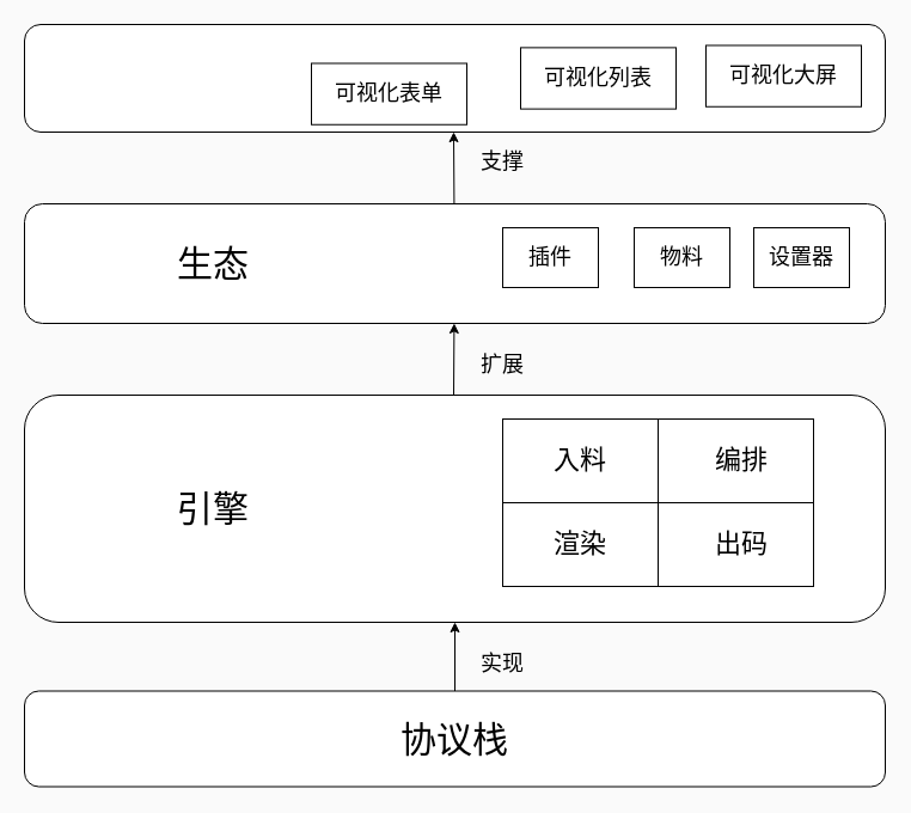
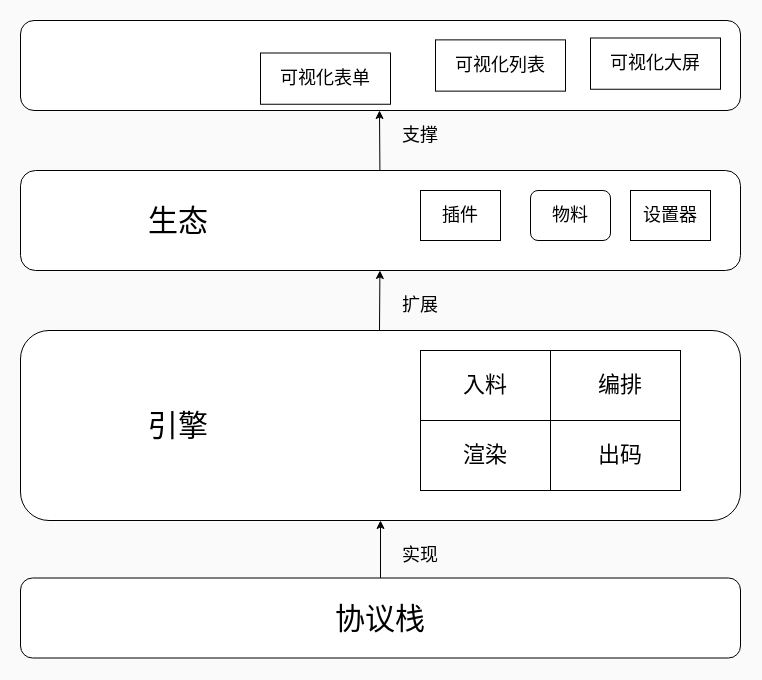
  <mxCell id="0" style=";html=1;" />
  <mxCell id="1" style=";html=1;" parent="0" />
  <mxCell id="2" value="" style="edgeStyle=orthogonalEdgeStyle;rounded=0;orthogonalLoop=1;jettySize=auto;html=1;" edge="1" parent="1" source="3" target="4"><mxGeometry relative="1" as="geometry" /></mxCell>
  <mxCell id="3" value="" style="rounded=1;whiteSpace=wrap;html=1;" parent="1" vertex="1"><mxGeometry x="20" y="577.5" width="720" height="80" as="geometry" /></mxCell>
  <mxCell id="4" value="" style="rounded=1;whiteSpace=wrap;html=1;" parent="1" vertex="1"><mxGeometry x="20" y="330" width="720" height="190" as="geometry" /></mxCell>
  <mxCell id="5" value="" style="rounded=1;whiteSpace=wrap;html=1;" parent="1" vertex="1"><mxGeometry x="20" y="170" width="720" height="100" as="geometry" /></mxCell>
  <mxCell id="6" value="" style="rounded=1;whiteSpace=wrap;html=1;" parent="1" vertex="1"><mxGeometry x="20" y="20" width="720" height="90" as="geometry" /></mxCell>
  <mxCell id="7" value="" style="endArrow=classic;html=1;rounded=0;" edge="1" parent="1"><mxGeometry width="50" height="50" relative="1" as="geometry"><mxPoint x="379.41" y="170" as="sourcePoint" /><mxPoint x="379" y="110" as="targetPoint" /></mxGeometry></mxCell>
  <mxCell id="8" value="" style="endArrow=classic;html=1;rounded=0;" edge="1" parent="1"><mxGeometry width="50" height="50" relative="1" as="geometry"><mxPoint x="379" y="330" as="sourcePoint" /><mxPoint x="379.41" y="270" as="targetPoint" /></mxGeometry></mxCell>
  <mxCell id="9" value="" style="rounded=0;whiteSpace=wrap;html=1;" vertex="1" parent="1"><mxGeometry x="420" y="350" width="130" height="70" as="geometry" /></mxCell>
  <mxCell id="10" value="" style="rounded=0;whiteSpace=wrap;html=1;" vertex="1" parent="1"><mxGeometry x="550" y="420" width="130" height="70" as="geometry" /></mxCell>
  <mxCell id="11" value="" style="rounded=0;whiteSpace=wrap;html=1;" vertex="1" parent="1"><mxGeometry x="420" y="420" width="130" height="70" as="geometry" /></mxCell>
  <mxCell id="12" value="" style="rounded=0;whiteSpace=wrap;html=1;" vertex="1" parent="1"><mxGeometry x="550" y="350" width="130" height="70" as="geometry" /></mxCell>
  <mxCell id="13" value="入料" style="text;html=1;strokeColor=none;fillColor=none;align=center;verticalAlign=middle;whiteSpace=wrap;rounded=0;labelBorderColor=none;fontSize=22;" vertex="1" parent="1"><mxGeometry x="455" y="370" width="60" height="30" as="geometry" /></mxCell>
  <mxCell id="14" value="编排" style="text;html=1;strokeColor=none;fillColor=none;align=center;verticalAlign=middle;whiteSpace=wrap;rounded=0;fontSize=22;" vertex="1" parent="1"><mxGeometry x="590" y="370" width="60" height="30" as="geometry" /></mxCell>
  <mxCell id="15" value="渲染" style="text;html=1;strokeColor=none;fillColor=none;align=center;verticalAlign=middle;whiteSpace=wrap;rounded=0;fontSize=22;" vertex="1" parent="1"><mxGeometry x="455" y="440" width="60" height="30" as="geometry" /></mxCell>
  <mxCell id="16" value="出码" style="text;html=1;strokeColor=none;fillColor=none;align=center;verticalAlign=middle;whiteSpace=wrap;rounded=0;fontSize=22;" vertex="1" parent="1"><mxGeometry x="590" y="440" width="60" height="30" as="geometry" /></mxCell>
  <mxCell id="17" value="引擎" style="text;strokeColor=none;fillColor=none;align=center;verticalAlign=middle;whiteSpace=wrap;rounded=0;labelBorderColor=none;fontSize=30;" vertex="1" parent="1"><mxGeometry x="122.5" y="397.5" width="110" height="55" as="geometry" /></mxCell>
  <mxCell id="18" value="生态" style="text;html=1;strokeColor=none;fillColor=none;align=center;verticalAlign=middle;whiteSpace=wrap;rounded=0;fontSize=30;" vertex="1" parent="1"><mxGeometry x="122.5" y="190" width="110" height="60" as="geometry" /></mxCell>
  <mxCell id="19" value="协议栈" style="text;html=1;strokeColor=none;fillColor=none;align=center;verticalAlign=middle;whiteSpace=wrap;rounded=0;fontSize=30;" vertex="1" parent="1"><mxGeometry x="290" y="600" width="180" height="35" as="geometry" /></mxCell>
  <mxCell id="20" value="插件" style="rounded=0;whiteSpace=wrap;html=1;fontSize=18;" vertex="1" parent="1"><mxGeometry x="420" y="190" width="80" height="50" as="geometry" /></mxCell>
- <mxCell id="21" value="物料" style="rounded=0;whiteSpace=wrap;html=1;fontSize=18;" vertex="1" parent="1"><mxGeometry x="530" y="190" width="80" height="50" as="geometry" /></mxCell>
+ <mxCell id="21" value="物料" style="whiteSpace=wrap;html=1;fontSize=18;rounded=1;" vertex="1" parent="1"><mxGeometry x="530" y="190" width="80" height="50" as="geometry" /></mxCell>
  <mxCell id="22" value="设置器" style="rounded=0;whiteSpace=wrap;html=1;fontSize=18;" vertex="1" parent="1"><mxGeometry x="630" y="190" width="80" height="50" as="geometry" /></mxCell>
  <mxCell id="23" value="&lt;font style=&quot;font-size: 18px;&quot;&gt;可视化表单&lt;/font&gt;" style="rounded=0;whiteSpace=wrap;html=1;fontSize=18;" vertex="1" parent="1"><mxGeometry x="260" y="52.5" width="130" height="51.25" as="geometry" /></mxCell>
  <mxCell id="24" value="&lt;font style=&quot;font-size: 18px;&quot;&gt;可视化列表&lt;/font&gt;" style="rounded=0;whiteSpace=wrap;html=1;fontSize=18;" vertex="1" parent="1"><mxGeometry x="435" y="39.38" width="130" height="51.25" as="geometry" /></mxCell>
  <mxCell id="25" value="&lt;font style=&quot;font-size: 18px;&quot;&gt;可视化大屏&lt;/font&gt;" style="rounded=0;whiteSpace=wrap;html=1;fontSize=18;" vertex="1" parent="1"><mxGeometry x="590" y="37.5" width="130" height="51.25" as="geometry" /></mxCell>
  <mxCell id="26" value="实现" style="text;html=1;strokeColor=none;fillColor=none;align=center;verticalAlign=middle;whiteSpace=wrap;rounded=0;fontSize=18;" vertex="1" parent="1"><mxGeometry x="390" y="540" width="60" height="30" as="geometry" /></mxCell>
  <mxCell id="27" value="扩展" style="text;html=1;strokeColor=none;fillColor=none;align=center;verticalAlign=middle;whiteSpace=wrap;rounded=0;fontSize=18;" vertex="1" parent="1"><mxGeometry x="390" y="290" width="60" height="30" as="geometry" /></mxCell>
  <mxCell id="28" value="支撑" style="text;html=1;strokeColor=none;fillColor=none;align=center;verticalAlign=middle;whiteSpace=wrap;rounded=0;fontSize=18;" vertex="1" parent="1"><mxGeometry x="390" y="120" width="60" height="30" as="geometry" /></mxCell>
